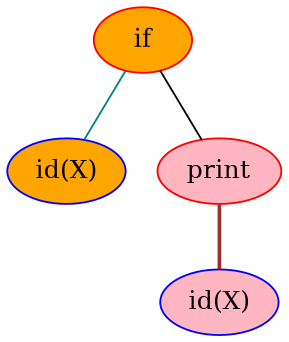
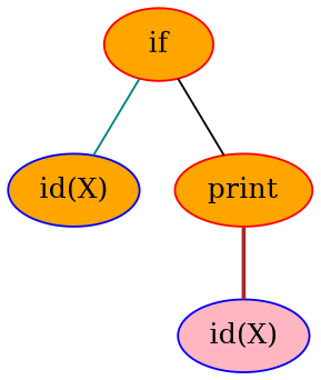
  graph {
    node [style=filled fillcolor=orange color=red]
    edge [style=solid]
    n1 [label=if]
    n2 [label="id(X)" color=blue]
-   n3 [label=print fillcolor=lightpink]
+   n3 [label=print]
    n4 [label="id(X)" fillcolor=lightpink color=blue]
    n1 -- n2 [color=teal]
    n1 -- n3 [color=black]
    n3 -- n4 [color=brown style=bold]
  }
